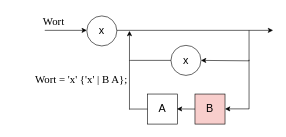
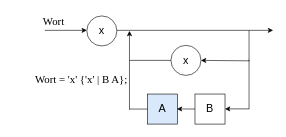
  <mxCell id="0" />
  <mxCell id="1" parent="0" />
  <mxCell id="2" value="&lt;font style=&quot;font-size: 18px;&quot; face=&quot;Times New Roman&quot;&gt;Wort = 'x' {'x' | B A};&lt;/font&gt;" style="text;html=1;strokeColor=none;fillColor=none;align=center;verticalAlign=middle;whiteSpace=wrap;rounded=0;" parent="1" vertex="1"><mxGeometry x="20" y="112" width="230" height="40" as="geometry" /></mxCell>
  <mxCell id="3" style="edgeStyle=none;html=1;exitX=1;exitY=0.5;exitDx=0;exitDy=0;" parent="1" edge="1"><mxGeometry relative="1" as="geometry"><mxPoint x="144" y="50" as="targetPoint" /><mxPoint x="74" y="50" as="sourcePoint" /></mxGeometry></mxCell>
  <mxCell id="4" value="&lt;font style=&quot;font-size: 18px;&quot; face=&quot;Times New Roman&quot;&gt;Wort&lt;/font&gt;" style="text;html=1;strokeColor=none;fillColor=none;align=center;verticalAlign=middle;whiteSpace=wrap;rounded=0;" parent="1" vertex="1"><mxGeometry x="64" y="20" width="50" height="30" as="geometry" /></mxCell>
- <mxCell id="5" value="&lt;font style=&quot;font-size: 18px;&quot;&gt;B&lt;/font&gt;" style="rounded=0;whiteSpace=wrap;html=1;fillColor=#f8cecc;" parent="1" vertex="1"><mxGeometry x="324" y="156" width="50" height="50" as="geometry" /></mxCell>
+ <mxCell id="5" value="&lt;font style=&quot;font-size: 18px;&quot;&gt;B&lt;/font&gt;" style="rounded=0;whiteSpace=wrap;html=1;" parent="1" vertex="1"><mxGeometry x="324" y="156" width="50" height="50" as="geometry" /></mxCell>
  <mxCell id="6" value="&lt;font style=&quot;font-size: 18px;&quot;&gt;x&lt;/font&gt;" style="ellipse;whiteSpace=wrap;html=1;aspect=fixed;" parent="1" vertex="1"><mxGeometry x="284" y="75" width="50" height="50" as="geometry" /></mxCell>
  <mxCell id="7" value="" style="endArrow=none;html=1;endFill=0;startArrow=classic;startFill=1;exitX=1;exitY=0.5;exitDx=0;exitDy=0;" parent="1" source="6" edge="1"><mxGeometry width="50" height="50" relative="1" as="geometry"><mxPoint x="374" y="100.71" as="sourcePoint" /><mxPoint x="414" y="100.71" as="targetPoint" /></mxGeometry></mxCell>
  <mxCell id="8" value="" style="endArrow=none;html=1;endFill=0;startArrow=none;startFill=0;" parent="1" edge="1"><mxGeometry width="50" height="50" relative="1" as="geometry"><mxPoint x="414" y="50" as="sourcePoint" /><mxPoint x="414" y="101" as="targetPoint" /></mxGeometry></mxCell>
  <mxCell id="9" value="" style="endArrow=none;html=1;endFill=0;startArrow=classic;startFill=1;" parent="1" edge="1"><mxGeometry width="50" height="50" relative="1" as="geometry"><mxPoint x="374" y="180.71" as="sourcePoint" /><mxPoint x="414" y="180.71" as="targetPoint" /></mxGeometry></mxCell>
  <mxCell id="10" value="" style="endArrow=none;html=1;endFill=0;startArrow=none;startFill=0;" parent="1" edge="1"><mxGeometry width="50" height="50" relative="1" as="geometry"><mxPoint x="414" y="99" as="sourcePoint" /><mxPoint x="414" y="181" as="targetPoint" /></mxGeometry></mxCell>
  <mxCell id="11" value="" style="endArrow=none;html=1;endFill=0;startArrow=classic;startFill=1;" parent="1" edge="1"><mxGeometry width="50" height="50" relative="1" as="geometry"><mxPoint x="215" y="51" as="sourcePoint" /><mxPoint x="215" y="101" as="targetPoint" /></mxGeometry></mxCell>
  <mxCell id="12" value="" style="endArrow=none;html=1;endFill=0;entryX=0;entryY=0.5;entryDx=0;entryDy=0;" parent="1" target="6" edge="1"><mxGeometry width="50" height="50" relative="1" as="geometry"><mxPoint x="216" y="100" as="sourcePoint" /><mxPoint x="264" y="101" as="targetPoint" /></mxGeometry></mxCell>
  <mxCell id="13" value="" style="endArrow=none;html=1;endFill=0;startArrow=none;startFill=0;" parent="1" edge="1"><mxGeometry width="50" height="50" relative="1" as="geometry"><mxPoint x="215" y="100" as="sourcePoint" /><mxPoint x="215" y="182" as="targetPoint" /></mxGeometry></mxCell>
  <mxCell id="14" value="" style="endArrow=none;html=1;endFill=0;" parent="1" edge="1"><mxGeometry width="50" height="50" relative="1" as="geometry"><mxPoint x="215" y="181" as="sourcePoint" /><mxPoint x="264" y="181" as="targetPoint" /></mxGeometry></mxCell>
  <mxCell id="15" style="edgeStyle=none;html=1;exitX=1;exitY=0.5;exitDx=0;exitDy=0;" parent="1" edge="1"><mxGeometry relative="1" as="geometry"><mxPoint x="454" y="50" as="targetPoint" /><mxPoint x="194" y="50" as="sourcePoint" /></mxGeometry></mxCell>
  <mxCell id="16" value="&lt;font style=&quot;font-size: 18px;&quot;&gt;x&lt;/font&gt;" style="ellipse;whiteSpace=wrap;html=1;aspect=fixed;" parent="1" vertex="1"><mxGeometry x="144" y="26" width="50" height="50" as="geometry" /></mxCell>
- <mxCell id="17" value="&lt;font style=&quot;font-size: 18px;&quot;&gt;A&lt;/font&gt;" style="rounded=0;whiteSpace=wrap;html=1;" parent="1" vertex="1"><mxGeometry x="245" y="156" width="50" height="50" as="geometry" /></mxCell>
+ <mxCell id="17" value="&lt;font style=&quot;font-size: 18px;&quot;&gt;A&lt;/font&gt;" style="rounded=0;whiteSpace=wrap;html=1;fillColor=#dae8fc;" parent="1" vertex="1"><mxGeometry x="245" y="156" width="50" height="50" as="geometry" /></mxCell>
  <mxCell id="18" value="" style="endArrow=none;html=1;endFill=0;startArrow=classic;startFill=1;entryX=0;entryY=0.5;entryDx=0;entryDy=0;" parent="1" target="5" edge="1"><mxGeometry width="50" height="50" relative="1" as="geometry"><mxPoint x="294" y="180.76" as="sourcePoint" /><mxPoint x="324" y="178" as="targetPoint" /></mxGeometry></mxCell>
